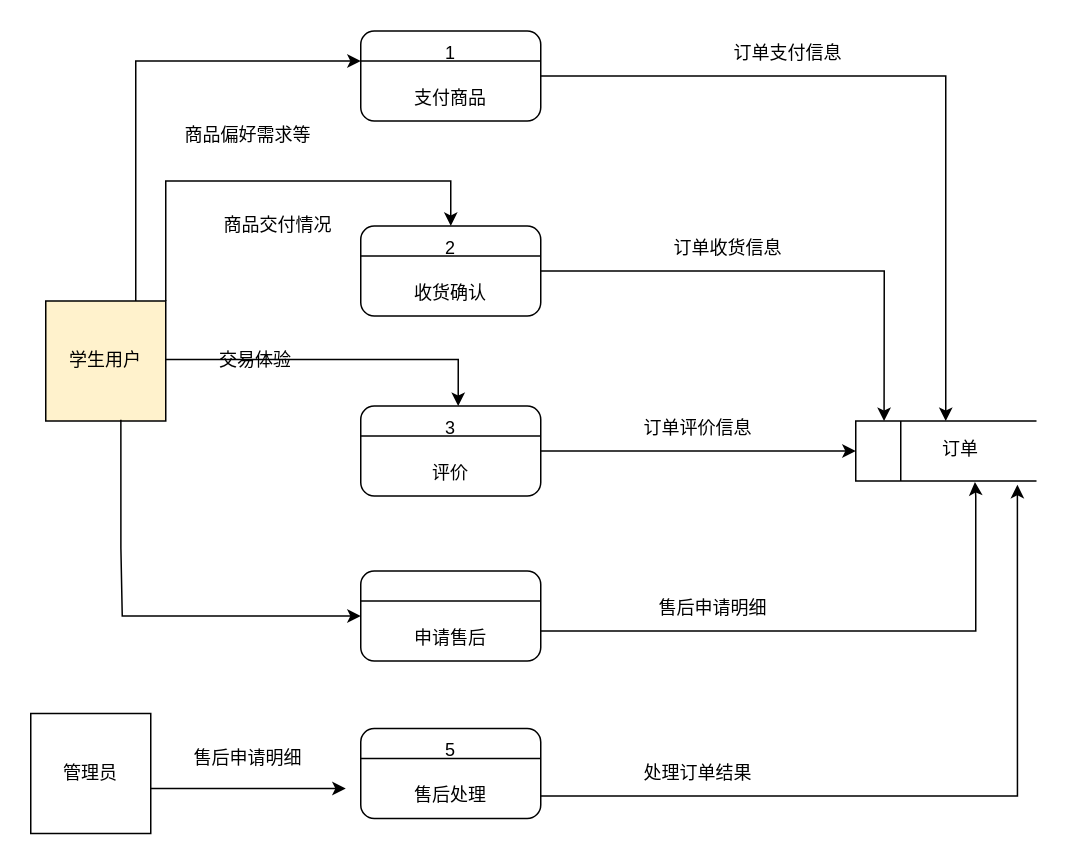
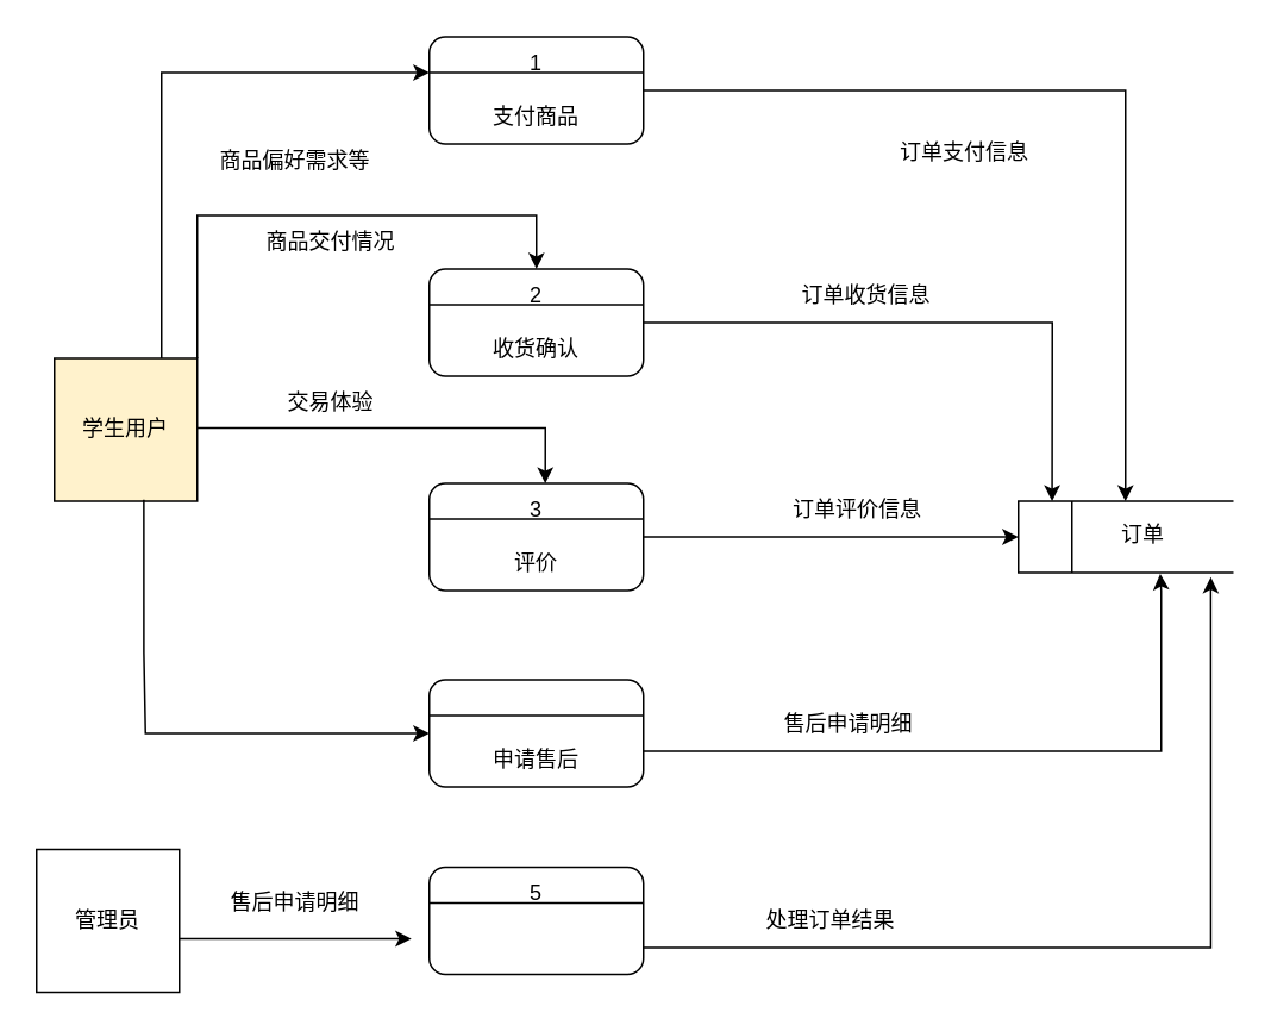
  <mxCell id="0" />
  <mxCell id="1" parent="0" />
  <mxCell id="2" value="" style="group" parent="1" vertex="1" connectable="0"><mxGeometry x="570" y="280" width="120" height="40" as="geometry" /></mxCell>
  <mxCell id="3" value="" style="shape=partialRectangle;whiteSpace=wrap;html=1;left=0;right=0;fillColor=none;" parent="2" vertex="1"><mxGeometry width="120" height="40" as="geometry" /></mxCell>
  <mxCell id="4" value="" style="endArrow=none;html=1;rounded=0;exitX=0;exitY=1;exitDx=0;exitDy=0;" parent="2" source="3" edge="1"><mxGeometry width="50" height="50" relative="1" as="geometry"><mxPoint x="-50" y="50" as="sourcePoint" /><mxPoint as="targetPoint" /></mxGeometry></mxCell>
  <mxCell id="5" style="edgeStyle=orthogonalEdgeStyle;rounded=0;orthogonalLoop=1;jettySize=auto;html=1;exitX=0.5;exitY=1;exitDx=0;exitDy=0;" parent="2" source="3" target="3" edge="1"><mxGeometry relative="1" as="geometry" /></mxCell>
  <mxCell id="6" value="" style="endArrow=none;html=1;rounded=0;entryX=0.25;entryY=0;entryDx=0;entryDy=0;" parent="2" target="3" edge="1"><mxGeometry width="50" height="50" relative="1" as="geometry"><mxPoint x="30" y="40" as="sourcePoint" /><mxPoint x="80" y="-10" as="targetPoint" /></mxGeometry></mxCell>
  <mxCell id="7" value="订单" style="text;strokeColor=none;align=center;fillColor=none;html=1;verticalAlign=middle;whiteSpace=wrap;rounded=0;" parent="2" vertex="1"><mxGeometry x="40" y="4" width="60" height="30" as="geometry" /></mxCell>
  <mxCell id="8" value="" style="group" parent="1" vertex="1" connectable="0"><mxGeometry x="240" y="20" width="120" height="60" as="geometry" /></mxCell>
  <mxCell id="9" value="" style="rounded=1;whiteSpace=wrap;html=1;" parent="8" vertex="1"><mxGeometry width="120" height="60" as="geometry" /></mxCell>
  <mxCell id="10" value="" style="endArrow=none;html=1;rounded=0;" parent="8" edge="1"><mxGeometry width="50" height="50" relative="1" as="geometry"><mxPoint y="20" as="sourcePoint" /><mxPoint x="120" y="20" as="targetPoint" /></mxGeometry></mxCell>
  <mxCell id="11" value="1" style="text;strokeColor=none;align=center;fillColor=none;html=1;verticalAlign=middle;whiteSpace=wrap;rounded=0;" parent="8" vertex="1"><mxGeometry x="30" width="60" height="30" as="geometry" /></mxCell>
  <mxCell id="12" value="支付商品" style="text;strokeColor=none;align=center;fillColor=none;html=1;verticalAlign=middle;whiteSpace=wrap;rounded=0;" parent="8" vertex="1"><mxGeometry x="30" y="30" width="60" height="30" as="geometry" /></mxCell>
  <mxCell id="13" value="" style="group" parent="1" vertex="1" connectable="0"><mxGeometry x="240" y="270" width="120" height="60" as="geometry" /></mxCell>
  <mxCell id="14" value="" style="rounded=1;whiteSpace=wrap;html=1;" parent="13" vertex="1"><mxGeometry width="120" height="60" as="geometry" /></mxCell>
  <mxCell id="15" value="" style="endArrow=none;html=1;rounded=0;" parent="13" edge="1"><mxGeometry width="50" height="50" relative="1" as="geometry"><mxPoint y="20" as="sourcePoint" /><mxPoint x="120" y="20" as="targetPoint" /></mxGeometry></mxCell>
  <mxCell id="16" value="3" style="text;strokeColor=none;align=center;fillColor=none;html=1;verticalAlign=middle;whiteSpace=wrap;rounded=0;" parent="13" vertex="1"><mxGeometry x="30" width="60" height="30" as="geometry" /></mxCell>
  <mxCell id="17" value="评价" style="text;strokeColor=none;align=center;fillColor=none;html=1;verticalAlign=middle;whiteSpace=wrap;rounded=0;" parent="13" vertex="1"><mxGeometry x="30" y="30" width="60" height="30" as="geometry" /></mxCell>
  <mxCell id="18" value="" style="group" parent="1" vertex="1" connectable="0"><mxGeometry x="240" y="150" width="120" height="60" as="geometry" /></mxCell>
  <mxCell id="19" value="" style="rounded=1;whiteSpace=wrap;html=1;" parent="18" vertex="1"><mxGeometry width="120" height="60" as="geometry" /></mxCell>
  <mxCell id="20" value="" style="endArrow=none;html=1;rounded=0;" parent="18" edge="1"><mxGeometry width="50" height="50" relative="1" as="geometry"><mxPoint y="20" as="sourcePoint" /><mxPoint x="120" y="20" as="targetPoint" /></mxGeometry></mxCell>
  <mxCell id="21" value="2" style="text;strokeColor=none;align=center;fillColor=none;html=1;verticalAlign=middle;whiteSpace=wrap;rounded=0;" parent="18" vertex="1"><mxGeometry x="30" width="60" height="30" as="geometry" /></mxCell>
  <mxCell id="22" value="收货确认" style="text;strokeColor=none;align=center;fillColor=none;html=1;verticalAlign=middle;whiteSpace=wrap;rounded=0;" parent="18" vertex="1"><mxGeometry x="30" y="30" width="60" height="30" as="geometry" /></mxCell>
  <mxCell id="23" value="" style="group" parent="1" vertex="1" connectable="0"><mxGeometry x="240" y="380" width="120" height="60" as="geometry" /></mxCell>
  <mxCell id="24" value="" style="rounded=1;whiteSpace=wrap;html=1;" parent="23" vertex="1"><mxGeometry width="120" height="60" as="geometry" /></mxCell>
  <mxCell id="25" value="" style="endArrow=none;html=1;rounded=0;" parent="23" edge="1"><mxGeometry width="50" height="50" relative="1" as="geometry"><mxPoint y="20" as="sourcePoint" /><mxPoint x="120" y="20" as="targetPoint" /></mxGeometry></mxCell>
  <mxCell id="26" value="申请售后" style="text;strokeColor=none;align=center;fillColor=none;html=1;verticalAlign=middle;whiteSpace=wrap;rounded=0;" parent="23" vertex="1"><mxGeometry x="30" y="30" width="60" height="30" as="geometry" /></mxCell>
  <mxCell id="27" value="" style="group" parent="1" vertex="1" connectable="0"><mxGeometry x="240" y="485" width="120" height="60" as="geometry" /></mxCell>
  <mxCell id="28" value="" style="rounded=1;whiteSpace=wrap;html=1;" parent="27" vertex="1"><mxGeometry width="120" height="60" as="geometry" /></mxCell>
  <mxCell id="29" value="" style="endArrow=none;html=1;rounded=0;" parent="27" edge="1"><mxGeometry width="50" height="50" relative="1" as="geometry"><mxPoint y="20" as="sourcePoint" /><mxPoint x="120" y="20" as="targetPoint" /></mxGeometry></mxCell>
  <mxCell id="30" value="5" style="text;strokeColor=none;align=center;fillColor=none;html=1;verticalAlign=middle;whiteSpace=wrap;rounded=0;" parent="27" vertex="1"><mxGeometry x="30" width="60" height="30" as="geometry" /></mxCell>
- <mxCell id="31" value="售后处理" style="text;strokeColor=none;align=center;fillColor=none;html=1;verticalAlign=middle;whiteSpace=wrap;rounded=0;" parent="27" vertex="1"><mxGeometry x="30" y="30" width="60" height="30" as="geometry" /></mxCell>
  <mxCell id="32" value="学生用户" style="whiteSpace=wrap;html=1;aspect=fixed;fillColor=#fff2cc;" vertex="1" parent="1"><mxGeometry x="30" y="200" width="80" height="80" as="geometry" /></mxCell>
  <mxCell id="33" value="管理员" style="whiteSpace=wrap;html=1;aspect=fixed;" vertex="1" parent="1"><mxGeometry x="20" y="475" width="80" height="80" as="geometry" /></mxCell>
  <mxCell id="34" value="" style="endArrow=classic;html=1;rounded=0;exitX=1;exitY=0;exitDx=0;exitDy=0;edgeStyle=orthogonalEdgeStyle;" edge="1" parent="1"><mxGeometry width="50" height="50" relative="1" as="geometry"><mxPoint x="90" y="200" as="sourcePoint" /><mxPoint x="240" y="40" as="targetPoint" /><Array as="points"><mxPoint x="90" y="40" /></Array></mxGeometry></mxCell>
  <mxCell id="35" value="商品偏好需求等" style="text;strokeColor=none;align=center;fillColor=none;html=1;verticalAlign=middle;whiteSpace=wrap;rounded=0;" vertex="1" parent="1"><mxGeometry x="120" y="75" width="90" height="30" as="geometry" /></mxCell>
  <mxCell id="36" value="" style="endArrow=classic;html=1;rounded=0;entryX=0.5;entryY=0;entryDx=0;entryDy=0;" edge="1" parent="1" target="3"><mxGeometry width="50" height="50" relative="1" as="geometry"><mxPoint x="360" y="50" as="sourcePoint" /><mxPoint x="410" y="0" as="targetPoint" /><Array as="points"><mxPoint x="630" y="50" /></Array></mxGeometry></mxCell>
- <mxCell id="37" value="订单支付信息" style="text;strokeColor=none;align=center;fillColor=none;html=1;verticalAlign=middle;whiteSpace=wrap;rounded=0;" vertex="1" parent="1"><mxGeometry x="470" y="20" width="110" height="30" as="geometry" /></mxCell>
+ <mxCell id="37" value="订单支付信息" style="text;strokeColor=none;align=center;fillColor=none;html=1;verticalAlign=middle;whiteSpace=wrap;rounded=0;" vertex="1" parent="1"><mxGeometry x="485" y="70" width="110" height="30" as="geometry" /></mxCell>
  <mxCell id="38" value="" style="endArrow=classic;html=1;rounded=0;entryX=0.074;entryY=0.004;entryDx=0;entryDy=0;entryPerimeter=0;exitX=1;exitY=0.5;exitDx=0;exitDy=0;" edge="1" parent="1" source="19"><mxGeometry width="50" height="50" relative="1" as="geometry"><mxPoint x="370" y="179.84" as="sourcePoint" /><mxPoint x="588.88" y="280" as="targetPoint" /><Array as="points"><mxPoint x="589" y="180" /></Array></mxGeometry></mxCell>
  <mxCell id="39" value="" style="endArrow=classic;html=1;rounded=0;edgeStyle=orthogonalEdgeStyle;entryX=0.5;entryY=0;entryDx=0;entryDy=0;" edge="1" parent="1"><mxGeometry width="50" height="50" relative="1" as="geometry"><mxPoint x="110" y="199.94" as="sourcePoint" /><mxPoint x="300" y="149.94" as="targetPoint" /><Array as="points"><mxPoint x="110" y="120" /><mxPoint x="300" y="120" /></Array></mxGeometry></mxCell>
- <mxCell id="40" value="商品交付情况" style="text;strokeColor=none;align=center;fillColor=none;html=1;verticalAlign=middle;whiteSpace=wrap;rounded=0;" vertex="1" parent="1"><mxGeometry x="140" y="135" width="90" height="30" as="geometry" /></mxCell>
+ <mxCell id="40" value="商品交付情况" style="text;strokeColor=none;align=center;fillColor=none;html=1;verticalAlign=middle;whiteSpace=wrap;rounded=0;" vertex="1" parent="1"><mxGeometry x="140" y="120" width="90" height="30" as="geometry" /></mxCell>
  <mxCell id="41" value="订单收货信息" style="text;strokeColor=none;align=center;fillColor=none;html=1;verticalAlign=middle;whiteSpace=wrap;rounded=0;" vertex="1" parent="1"><mxGeometry x="430" y="150" width="110" height="30" as="geometry" /></mxCell>
  <mxCell id="42" value="" style="endArrow=classic;html=1;rounded=0;" edge="1" parent="1"><mxGeometry width="50" height="50" relative="1" as="geometry"><mxPoint x="360" y="300" as="sourcePoint" /><mxPoint x="570" y="300" as="targetPoint" /></mxGeometry></mxCell>
- <mxCell id="43" value="订单评价信息" style="text;strokeColor=none;align=center;fillColor=none;html=1;verticalAlign=middle;whiteSpace=wrap;rounded=0;" vertex="1" parent="1"><mxGeometry x="410" y="270" width="110" height="30" as="geometry" /></mxCell>
+ <mxCell id="43" value="订单评价信息" style="text;strokeColor=none;align=center;fillColor=none;html=1;verticalAlign=middle;whiteSpace=wrap;rounded=0;" vertex="1" parent="1"><mxGeometry x="425" y="270" width="110" height="30" as="geometry" /></mxCell>
  <mxCell id="44" value="售后申请明细" style="text;strokeColor=none;align=center;fillColor=none;html=1;verticalAlign=middle;whiteSpace=wrap;rounded=0;" vertex="1" parent="1"><mxGeometry x="420" y="390" width="110" height="30" as="geometry" /></mxCell>
  <mxCell id="45" value="处理订单结果" style="text;strokeColor=none;align=center;fillColor=none;html=1;verticalAlign=middle;whiteSpace=wrap;rounded=0;" vertex="1" parent="1"><mxGeometry x="410" y="500" width="110" height="30" as="geometry" /></mxCell>
  <mxCell id="46" value="" style="endArrow=classic;html=1;rounded=0;edgeStyle=orthogonalEdgeStyle;entryX=0.662;entryY=1.016;entryDx=0;entryDy=0;entryPerimeter=0;" edge="1" parent="1" target="3"><mxGeometry width="50" height="50" relative="1" as="geometry"><mxPoint x="360" y="420" as="sourcePoint" /><mxPoint x="650" y="420" as="targetPoint" /><Array as="points"><mxPoint x="650" y="420" /><mxPoint x="650" y="330" /></Array></mxGeometry></mxCell>
  <mxCell id="47" value="" style="endArrow=classic;html=1;rounded=0;edgeStyle=orthogonalEdgeStyle;entryX=0.898;entryY=1.063;entryDx=0;entryDy=0;entryPerimeter=0;" edge="1" parent="1" source="28" target="3"><mxGeometry width="50" height="50" relative="1" as="geometry"><mxPoint x="390" y="539" as="sourcePoint" /><mxPoint x="679" y="440" as="targetPoint" /><Array as="points"><mxPoint x="678" y="530" /></Array></mxGeometry></mxCell>
  <mxCell id="48" value="" style="endArrow=classic;html=1;rounded=0;edgeStyle=orthogonalEdgeStyle;" edge="1" parent="1"><mxGeometry width="50" height="50" relative="1" as="geometry"><mxPoint x="110" y="239" as="sourcePoint" /><mxPoint x="304.97" y="270" as="targetPoint" /><Array as="points"><mxPoint x="304.97" y="239" /></Array></mxGeometry></mxCell>
  <mxCell id="49" value="" style="endArrow=classic;html=1;rounded=0;exitX=0.626;exitY=0.99;exitDx=0;exitDy=0;exitPerimeter=0;edgeStyle=orthogonalEdgeStyle;entryX=0;entryY=0.5;entryDx=0;entryDy=0;" edge="1" parent="1" source="32" target="24"><mxGeometry width="50" height="50" relative="1" as="geometry"><mxPoint x="80" y="290" as="sourcePoint" /><mxPoint x="230" y="420" as="targetPoint" /><Array as="points"><mxPoint x="80" y="365" /><mxPoint x="81" y="410" /></Array></mxGeometry></mxCell>
  <mxCell id="50" value="" style="endArrow=classic;html=1;rounded=0;" edge="1" parent="1"><mxGeometry width="50" height="50" relative="1" as="geometry"><mxPoint x="100" y="525" as="sourcePoint" /><mxPoint x="230" y="525" as="targetPoint" /></mxGeometry></mxCell>
- <mxCell id="51" value="交易体验" style="text;strokeColor=none;align=center;fillColor=none;html=1;verticalAlign=middle;whiteSpace=wrap;rounded=0;" vertex="1" parent="1"><mxGeometry x="125" y="225" width="90" height="30" as="geometry" /></mxCell>
+ <mxCell id="51" value="交易体验" style="text;strokeColor=none;align=center;fillColor=none;html=1;verticalAlign=middle;whiteSpace=wrap;rounded=0;" vertex="1" parent="1"><mxGeometry x="140" y="210" width="90" height="30" as="geometry" /></mxCell>
  <mxCell id="52" value="售后申请明细" style="text;strokeColor=none;align=center;fillColor=none;html=1;verticalAlign=middle;whiteSpace=wrap;rounded=0;" vertex="1" parent="1"><mxGeometry x="120" y="490" width="90" height="30" as="geometry" /></mxCell>
